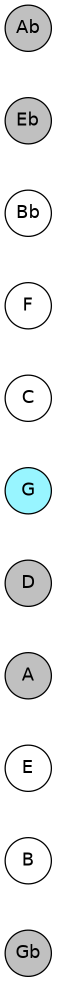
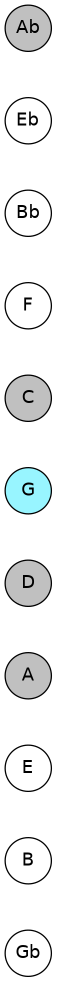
  graph {
    mindist=.1
    node [fillcolor=white fontname=Helvetica margin=0 shape=circle style=filled]
    edge [style=invis]
    E
    B
-   Gb [fillcolor=gray]
+   Gb
    Ab [fillcolor=gray]
-   Eb [fillcolor=gray]
+   Eb
    Bb
    F
-   C
+   C [fillcolor=gray]
    G [fillcolor=cadetblue1]
    D [fillcolor=gray]
    A [fillcolor=gray]
    subgraph sub_1 {
      E
      B
      Gb
      Ab
      Eb
      Bb
      F
      C
      G
      D
      A
    }
    E -- B
    B -- Gb
    Ab -- Eb
    Eb -- Bb
    Bb -- F
    F -- C
    C -- G
    G -- D
    D -- A
    A -- E
  }
